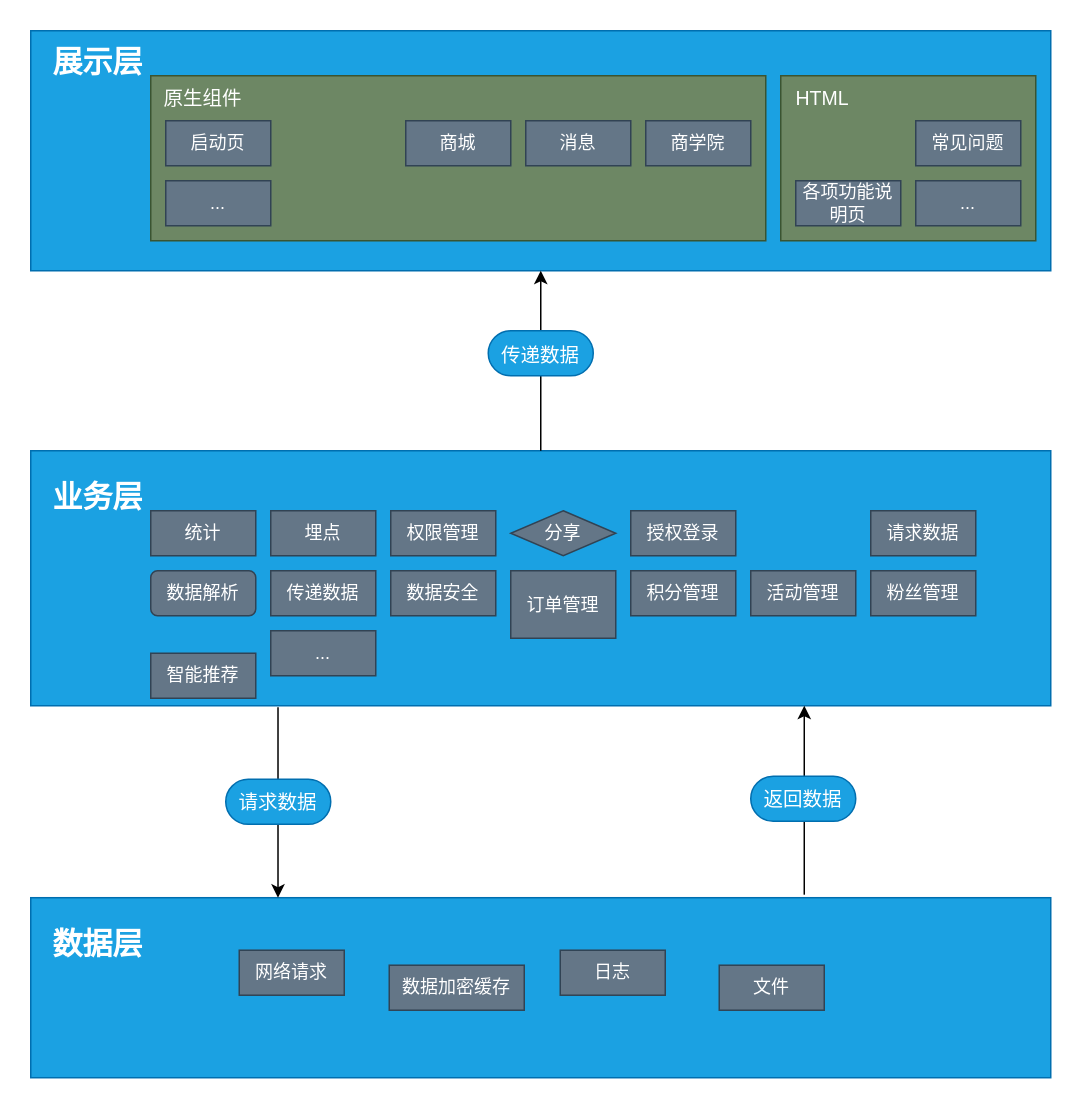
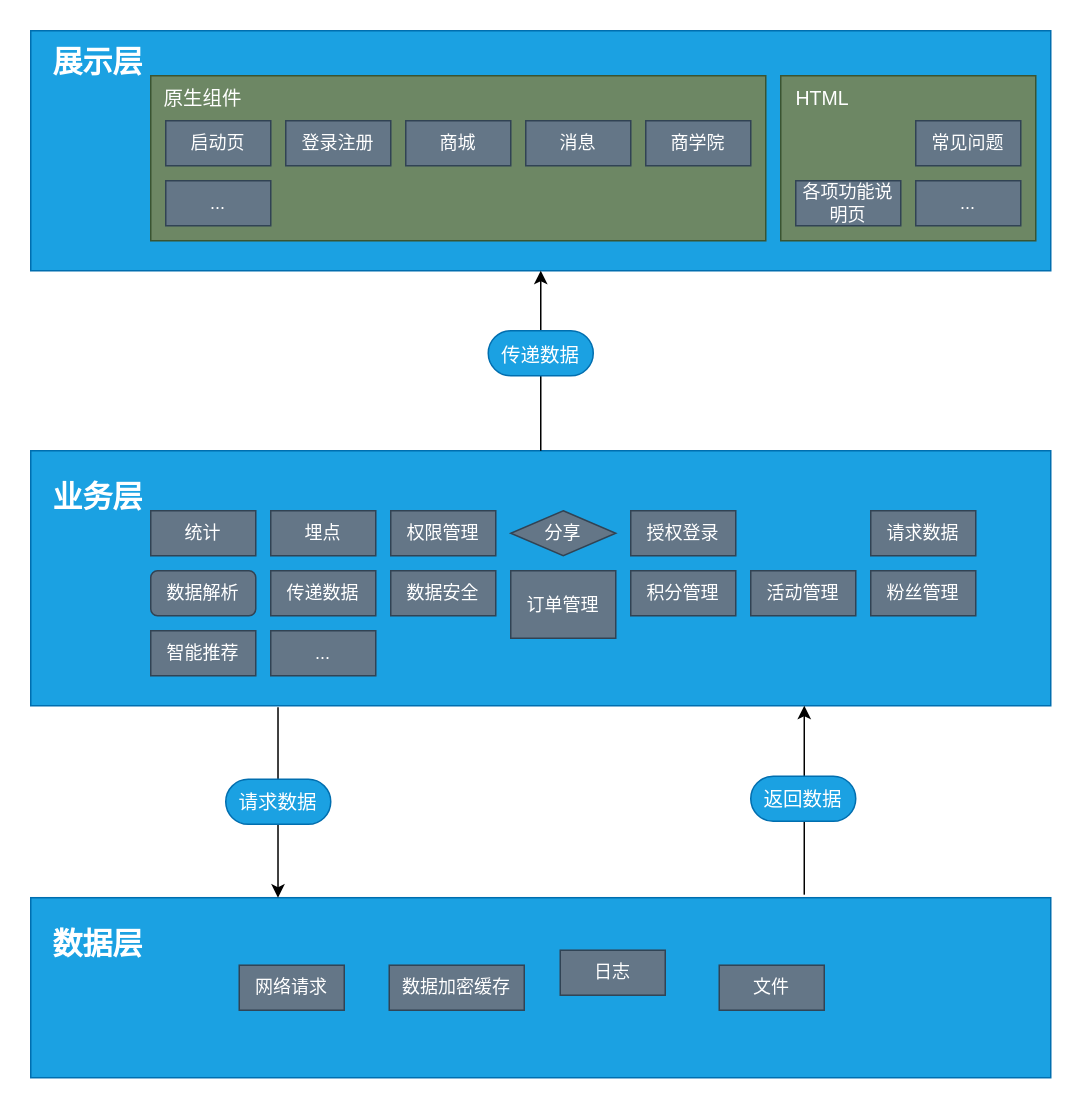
  <mxCell id="0" />
  <mxCell id="1" parent="0" />
  <mxCell id="2" value="" style="rounded=0;whiteSpace=wrap;html=1;fillColor=#1ba1e2;strokeColor=#006EAF;fontColor=#ffffff;" parent="1" vertex="1"><mxGeometry x="20" y="20" width="680" height="160" as="geometry" /></mxCell>
  <mxCell id="3" value="展示层" style="text;html=1;strokeColor=none;fillColor=none;align=center;verticalAlign=middle;whiteSpace=wrap;rounded=0;fontSize=20;fontColor=#FFFFFF;fontStyle=1" parent="1" vertex="1"><mxGeometry x="30" y="30" width="70" height="20" as="geometry" /></mxCell>
  <mxCell id="4" value="" style="rounded=0;whiteSpace=wrap;html=1;fillColor=#1ba1e2;strokeColor=#006EAF;fontColor=#ffffff;" parent="1" vertex="1"><mxGeometry x="20" y="300" width="680" height="170" as="geometry" /></mxCell>
  <mxCell id="5" value="" style="endArrow=classic;html=1;fontSize=18;fontColor=#FFFFFF;entryX=0.5;entryY=1;entryDx=0;entryDy=0;exitX=0.5;exitY=0;exitDx=0;exitDy=0;" parent="1" source="4" target="2" edge="1"><mxGeometry width="50" height="50" relative="1" as="geometry"><mxPoint x="360" y="290" as="sourcePoint" /><mxPoint x="320" y="230" as="targetPoint" /></mxGeometry></mxCell>
  <mxCell id="6" value="&lt;div&gt;业务层&lt;/div&gt;" style="text;html=1;strokeColor=none;fillColor=none;align=center;verticalAlign=middle;whiteSpace=wrap;rounded=0;fontSize=20;fontColor=#FFFFFF;fontStyle=1" parent="1" vertex="1"><mxGeometry x="30" y="320" width="70" height="20" as="geometry" /></mxCell>
  <mxCell id="7" value="" style="rounded=0;whiteSpace=wrap;html=1;fillColor=#1ba1e2;strokeColor=#006EAF;fontColor=#ffffff;" parent="1" vertex="1"><mxGeometry x="20" y="597.98" width="680" height="120" as="geometry" /></mxCell>
  <mxCell id="8" value="数据层" style="text;html=1;strokeColor=none;fillColor=none;align=center;verticalAlign=middle;whiteSpace=wrap;rounded=0;fontSize=20;fontColor=#FFFFFF;fontStyle=1" parent="1" vertex="1"><mxGeometry x="30" y="617.98" width="70" height="20" as="geometry" /></mxCell>
  <mxCell id="9" value="" style="endArrow=classic;html=1;fontSize=12;fontColor=#FFFFFF;entryX=0.213;entryY=-0.004;entryDx=0;entryDy=0;exitX=0.213;exitY=1.01;exitDx=0;exitDy=0;exitPerimeter=0;entryPerimeter=0;" parent="1" edge="1"><mxGeometry width="50" height="50" relative="1" as="geometry"><mxPoint x="184.84" y="471.02" as="sourcePoint" /><mxPoint x="184.84" y="597.98" as="targetPoint" /></mxGeometry></mxCell>
  <mxCell id="10" value="" style="endArrow=classic;html=1;fontSize=18;fontColor=#FFFFFF;entryX=0.676;entryY=1.015;entryDx=0;entryDy=0;entryPerimeter=0;exitX=0.676;exitY=-0.004;exitDx=0;exitDy=0;exitPerimeter=0;" parent="1" edge="1"><mxGeometry width="50" height="50" relative="1" as="geometry"><mxPoint x="535.68" y="595.96" as="sourcePoint" /><mxPoint x="535.68" y="470" as="targetPoint" /></mxGeometry></mxCell>
  <mxCell id="11" value="&lt;font style=&quot;font-size: 13px&quot;&gt;传递数据&lt;/font&gt;" style="rounded=1;whiteSpace=wrap;html=1;fontSize=18;fontColor=#ffffff;arcSize=50;fillColor=#1ba1e2;strokeColor=#006EAF;" parent="1" vertex="1"><mxGeometry x="325" y="220" width="70" height="30" as="geometry" /></mxCell>
  <mxCell id="12" value="请求数据" style="rounded=1;whiteSpace=wrap;html=1;fontSize=13;fontColor=#ffffff;arcSize=50;fillColor=#1ba1e2;strokeColor=#006EAF;" parent="1" vertex="1"><mxGeometry x="150" y="519.02" width="70" height="30" as="geometry" /></mxCell>
  <mxCell id="13" value="&lt;div style=&quot;font-size: 13px&quot;&gt;返回数据&lt;/div&gt;" style="rounded=1;whiteSpace=wrap;html=1;fontSize=18;fontColor=#ffffff;arcSize=50;fillColor=#1ba1e2;strokeColor=#006EAF;" parent="1" vertex="1"><mxGeometry x="500" y="517" width="70" height="30" as="geometry" /></mxCell>
  <mxCell id="14" value="统计" style="rounded=0;whiteSpace=wrap;html=1;fillColor=#647687;strokeColor=#314354;fontColor=#ffffff;" parent="1" vertex="1"><mxGeometry x="100" y="340" width="70" height="30" as="geometry" /></mxCell>
  <mxCell id="15" value="埋点" style="rounded=0;whiteSpace=wrap;html=1;fillColor=#647687;strokeColor=#314354;fontColor=#ffffff;" parent="1" vertex="1"><mxGeometry x="180" y="340" width="70" height="30" as="geometry" /></mxCell>
  <mxCell id="16" value="权限管理" style="rounded=0;whiteSpace=wrap;html=1;fillColor=#647687;strokeColor=#314354;fontColor=#ffffff;" parent="1" vertex="1"><mxGeometry x="260" y="340" width="70" height="30" as="geometry" /></mxCell>
  <mxCell id="17" value="数据解析" style="whiteSpace=wrap;html=1;fillColor=#647687;strokeColor=#314354;fontColor=#ffffff;rounded=1;" parent="1" vertex="1"><mxGeometry x="100" y="380" width="70" height="30" as="geometry" /></mxCell>
  <mxCell id="18" value="传递数据" style="rounded=0;whiteSpace=wrap;html=1;fillColor=#647687;strokeColor=#314354;fontColor=#ffffff;" parent="1" vertex="1"><mxGeometry x="180" y="380" width="70" height="30" as="geometry" /></mxCell>
  <mxCell id="19" value="数据安全" style="rounded=0;whiteSpace=wrap;html=1;fillColor=#647687;strokeColor=#314354;fontColor=#ffffff;" parent="1" vertex="1"><mxGeometry x="260" y="380" width="70" height="30" as="geometry" /></mxCell>
- <mxCell id="20" value="智能推荐" style="rounded=0;whiteSpace=wrap;html=1;fillColor=#647687;strokeColor=#314354;fontColor=#ffffff;" parent="1" vertex="1"><mxGeometry x="100" y="435" width="70" height="30" as="geometry" /></mxCell>
+ <mxCell id="20" value="智能推荐" style="rounded=0;whiteSpace=wrap;html=1;fillColor=#647687;strokeColor=#314354;fontColor=#ffffff;" parent="1" vertex="1"><mxGeometry x="100" y="420" width="70" height="30" as="geometry" /></mxCell>
  <mxCell id="21" value="分享" style="rhombus;whiteSpace=wrap;html=1;fillColor=#647687;strokeColor=#314354;fontColor=#ffffff;" parent="1" vertex="1"><mxGeometry x="340" y="340" width="70" height="30" as="geometry" /></mxCell>
  <mxCell id="22" value="授权登录" style="rounded=0;whiteSpace=wrap;html=1;fillColor=#647687;strokeColor=#314354;fontColor=#ffffff;" parent="1" vertex="1"><mxGeometry x="420" y="340" width="70" height="30" as="geometry" /></mxCell>
  <mxCell id="23" value="订单管理" style="rounded=0;whiteSpace=wrap;html=1;fillColor=#647687;strokeColor=#314354;fontColor=#ffffff;" parent="1" vertex="1"><mxGeometry x="340" y="380" width="70" height="45" as="geometry" /></mxCell>
  <mxCell id="24" value="积分管理" style="rounded=0;whiteSpace=wrap;html=1;fillColor=#647687;strokeColor=#314354;fontColor=#ffffff;" parent="1" vertex="1"><mxGeometry x="420" y="380" width="70" height="30" as="geometry" /></mxCell>
  <mxCell id="25" value="请求数据" style="rounded=0;whiteSpace=wrap;html=1;fillColor=#647687;strokeColor=#314354;fontColor=#ffffff;" parent="1" vertex="1"><mxGeometry x="580" y="340" width="70" height="30" as="geometry" /></mxCell>
  <mxCell id="26" value="活动管理" style="rounded=0;whiteSpace=wrap;html=1;fillColor=#647687;strokeColor=#314354;fontColor=#ffffff;" parent="1" vertex="1"><mxGeometry x="500" y="380" width="70" height="30" as="geometry" /></mxCell>
  <mxCell id="27" value="粉丝管理" style="rounded=0;whiteSpace=wrap;html=1;fillColor=#647687;strokeColor=#314354;fontColor=#ffffff;" parent="1" vertex="1"><mxGeometry x="580" y="380" width="70" height="30" as="geometry" /></mxCell>
  <mxCell id="28" value="..." style="rounded=0;whiteSpace=wrap;html=1;fillColor=#647687;strokeColor=#314354;fontColor=#ffffff;" parent="1" vertex="1"><mxGeometry x="180" y="420" width="70" height="30" as="geometry" /></mxCell>
  <mxCell id="29" value="" style="rounded=0;whiteSpace=wrap;html=1;fillColor=#6d8764;strokeColor=#3A5431;fontColor=#ffffff;" parent="1" vertex="1"><mxGeometry x="100" y="50" width="410" height="110" as="geometry" /></mxCell>
  <mxCell id="30" value="" style="rounded=0;whiteSpace=wrap;html=1;fillColor=#6d8764;strokeColor=#3A5431;fontColor=#ffffff;" parent="1" vertex="1"><mxGeometry x="520" y="50" width="170" height="110" as="geometry" /></mxCell>
  <mxCell id="31" value="原生组件" style="text;html=1;strokeColor=none;fillColor=none;align=center;verticalAlign=middle;whiteSpace=wrap;rounded=0;fontSize=13;fontColor=#FFFFFF;" parent="1" vertex="1"><mxGeometry x="100" y="50" width="70" height="30" as="geometry" /></mxCell>
  <mxCell id="32" value="HTML" style="text;html=1;strokeColor=none;fillColor=none;align=center;verticalAlign=middle;whiteSpace=wrap;rounded=0;fontSize=13;fontColor=#FFFFFF;" parent="1" vertex="1"><mxGeometry x="514" y="50" width="68" height="30" as="geometry" /></mxCell>
  <mxCell id="33" value="启动页" style="rounded=0;whiteSpace=wrap;html=1;fillColor=#647687;strokeColor=#314354;fontColor=#ffffff;" parent="1" vertex="1"><mxGeometry x="110" y="80" width="70" height="30" as="geometry" /></mxCell>
+ <mxCell id="34" value="登录注册" style="rounded=0;whiteSpace=wrap;html=1;fillColor=#647687;strokeColor=#314354;fontColor=#ffffff;" parent="1" vertex="1"><mxGeometry x="190" y="80" width="70" height="30" as="geometry" /></mxCell>
  <mxCell id="35" value="商城" style="rounded=0;whiteSpace=wrap;html=1;fillColor=#647687;strokeColor=#314354;fontColor=#ffffff;" parent="1" vertex="1"><mxGeometry x="270" y="80" width="70" height="30" as="geometry" /></mxCell>
  <mxCell id="36" value="消息" style="rounded=0;whiteSpace=wrap;html=1;fillColor=#647687;strokeColor=#314354;fontColor=#ffffff;" parent="1" vertex="1"><mxGeometry x="350" y="80" width="70" height="30" as="geometry" /></mxCell>
  <mxCell id="37" value="商学院" style="rounded=0;whiteSpace=wrap;html=1;fillColor=#647687;strokeColor=#314354;fontColor=#ffffff;" parent="1" vertex="1"><mxGeometry x="430" y="80" width="70" height="30" as="geometry" /></mxCell>
  <mxCell id="38" value="..." style="rounded=0;whiteSpace=wrap;html=1;fillColor=#647687;strokeColor=#314354;fontColor=#ffffff;" parent="1" vertex="1"><mxGeometry x="110" y="120" width="70" height="30" as="geometry" /></mxCell>
  <mxCell id="39" value="常见问题" style="rounded=0;whiteSpace=wrap;html=1;fillColor=#647687;strokeColor=#314354;fontColor=#ffffff;" parent="1" vertex="1"><mxGeometry x="610" y="80" width="70" height="30" as="geometry" /></mxCell>
  <mxCell id="40" value="各项功能说明页" style="rounded=0;whiteSpace=wrap;html=1;fillColor=#647687;strokeColor=#314354;fontColor=#ffffff;" parent="1" vertex="1"><mxGeometry x="530" y="120" width="70" height="30" as="geometry" /></mxCell>
  <mxCell id="41" value="..." style="rounded=0;whiteSpace=wrap;html=1;fillColor=#647687;strokeColor=#314354;fontColor=#ffffff;" parent="1" vertex="1"><mxGeometry x="610" y="120" width="70" height="30" as="geometry" /></mxCell>
- <mxCell id="42" value="网络请求" style="rounded=0;whiteSpace=wrap;html=1;fillColor=#647687;strokeColor=#314354;fontColor=#ffffff;" parent="1" vertex="1"><mxGeometry x="159" y="632.98" width="70" height="30" as="geometry" /></mxCell>
+ <mxCell id="42" value="网络请求" style="rounded=0;whiteSpace=wrap;html=1;fillColor=#647687;strokeColor=#314354;fontColor=#ffffff;" parent="1" vertex="1"><mxGeometry x="159" y="642.98" width="70" height="30" as="geometry" /></mxCell>
  <mxCell id="43" value="数据加密缓存" style="rounded=0;whiteSpace=wrap;html=1;fillColor=#647687;strokeColor=#314354;fontColor=#ffffff;" parent="1" vertex="1"><mxGeometry x="259" y="642.98" width="90" height="30" as="geometry" /></mxCell>
  <mxCell id="44" value="日志" style="rounded=0;whiteSpace=wrap;html=1;fillColor=#647687;strokeColor=#314354;fontColor=#ffffff;" parent="1" vertex="1"><mxGeometry x="373" y="632.98" width="70" height="30" as="geometry" /></mxCell>
  <mxCell id="45" value="文件" style="rounded=0;whiteSpace=wrap;html=1;fillColor=#647687;strokeColor=#314354;fontColor=#ffffff;" parent="1" vertex="1"><mxGeometry x="479" y="642.98" width="70" height="30" as="geometry" /></mxCell>
